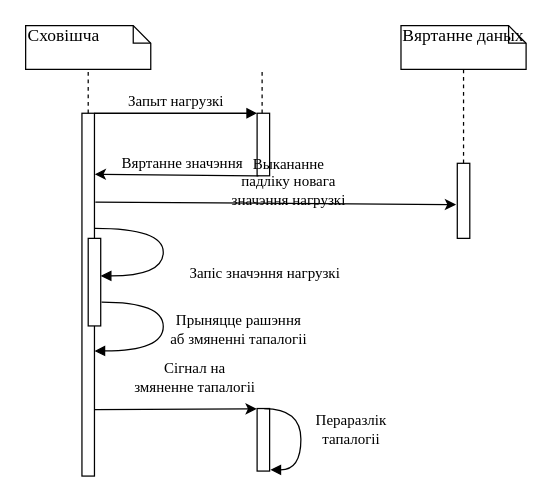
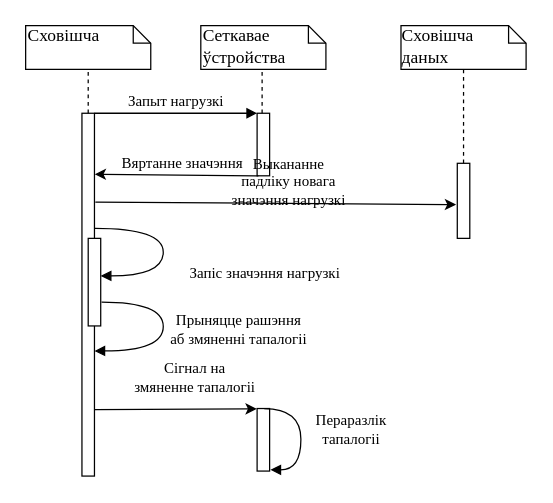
  <mxCell id="0" />
  <mxCell id="1" parent="0" />
  <mxCell id="2" value="" style="group" vertex="1" connectable="0" parent="1"><mxGeometry x="20" y="20" width="400" height="360" as="geometry" /></mxCell>
  <mxCell id="3" value="" style="group" vertex="1" connectable="0" parent="2" treatAsSingle="0"><mxGeometry width="400" height="360" as="geometry" /></mxCell>
  <mxCell id="4" value="&lt;font face=&quot;Times New Roman&quot;&gt;Прыняцце рашэння&lt;br&gt;аб змяненні тапалогіі&lt;br&gt;&lt;/font&gt;" style="html=1;verticalAlign=bottom;endArrow=block;labelBackgroundColor=none;fontFamily=Verdana;fontSize=12;elbow=vertical;edgeStyle=orthogonalEdgeStyle;curved=1;exitX=1.066;exitY=0.713;exitPerimeter=0;" parent="3" edge="1"><mxGeometry x="0.233" y="-60" relative="1" as="geometry"><mxPoint x="60.66" y="220.91" as="sourcePoint" /><mxPoint x="55" y="260" as="targetPoint" /><Array as="points"><mxPoint x="110" y="221" /><mxPoint x="110" y="260" /></Array><mxPoint x="60" y="60" as="offset" /></mxGeometry></mxCell>
  <mxCell id="5" value="&lt;font style=&quot;font-size: 14px&quot; face=&quot;Times New Roman&quot;&gt;Сховішча&lt;/font&gt;" style="shape=note;whiteSpace=wrap;html=1;size=14;verticalAlign=top;align=left;spacingTop=-6;rounded=0;shadow=0;comic=0;labelBackgroundColor=none;strokeWidth=1;fontFamily=Verdana;fontSize=12" parent="3" vertex="1"><mxGeometry width="100" height="35" as="geometry" /></mxCell>
- <mxCell id="7" value="&lt;div align=&quot;left&quot;&gt;&lt;font style=&quot;font-size: 14px&quot; face=&quot;Times New Roman&quot;&gt;Вяртанне даных&lt;/font&gt;&lt;br&gt;&lt;/div&gt;" style="shape=note;whiteSpace=wrap;html=1;size=14;verticalAlign=top;align=center;spacingTop=-6;rounded=0;shadow=0;comic=0;labelBackgroundColor=none;strokeWidth=1;fontFamily=Verdana;fontSize=12" parent="3" vertex="1"><mxGeometry x="300" width="100" height="35" as="geometry" /></mxCell>
+ <mxCell id="6" value="&lt;font style=&quot;font-size: 14px&quot; face=&quot;Times New Roman&quot;&gt;Сеткавае ўстройства&lt;br&gt;&lt;/font&gt;" style="shape=note;whiteSpace=wrap;html=1;size=14;verticalAlign=top;align=left;spacingTop=-6;rounded=0;shadow=0;comic=0;labelBackgroundColor=none;strokeWidth=1;fontFamily=Verdana;fontSize=12" parent="3" vertex="1"><mxGeometry x="140" width="100" height="35" as="geometry" /></mxCell>
+ <mxCell id="7" value="&lt;div align=&quot;left&quot;&gt;&lt;font style=&quot;font-size: 14px&quot; face=&quot;Times New Roman&quot;&gt;Сховішча даных&lt;/font&gt;&lt;br&gt;&lt;/div&gt;" style="shape=note;whiteSpace=wrap;html=1;size=14;verticalAlign=top;align=center;spacingTop=-6;rounded=0;shadow=0;comic=0;labelBackgroundColor=none;strokeWidth=1;fontFamily=Verdana;fontSize=12" parent="3" vertex="1"><mxGeometry x="300" width="100" height="35" as="geometry" /></mxCell>
  <mxCell id="8" value="" style="html=1;points=[];perimeter=orthogonalPerimeter;rounded=0;shadow=0;comic=0;labelBackgroundColor=none;strokeWidth=1;fontFamily=Verdana;fontSize=12;align=center;" parent="3" vertex="1"><mxGeometry x="45" y="70" width="10" height="290" as="geometry" /></mxCell>
  <mxCell id="9" value="" style="html=1;points=[];perimeter=orthogonalPerimeter;rounded=0;shadow=0;comic=0;labelBackgroundColor=none;strokeWidth=1;fontFamily=Verdana;fontSize=12;align=center;" parent="3" vertex="1"><mxGeometry x="185" y="70" width="10" height="50" as="geometry" /></mxCell>
  <mxCell id="10" value="" style="html=1;points=[];perimeter=orthogonalPerimeter;rounded=0;shadow=0;comic=0;labelBackgroundColor=none;strokeWidth=1;fontFamily=Verdana;fontSize=12;align=center;" parent="3" vertex="1"><mxGeometry x="345" y="110" width="10" height="60" as="geometry" /></mxCell>
  <mxCell id="11" value="" style="endArrow=none;dashed=1;html=1;entryX=0.5;entryY=1;entryDx=0;entryDy=0;entryPerimeter=0;" parent="3" target="5" edge="1"><mxGeometry width="50" height="50" relative="1" as="geometry"><mxPoint x="50" y="70" as="sourcePoint" /><mxPoint x="230" y="140" as="targetPoint" /></mxGeometry></mxCell>
  <mxCell id="12" value="" style="endArrow=none;dashed=1;html=1;entryX=0.5;entryY=1;entryDx=0;entryDy=0;entryPerimeter=0;" parent="3" edge="1"><mxGeometry width="50" height="50" relative="1" as="geometry"><mxPoint x="189" y="70" as="sourcePoint" /><mxPoint x="189" y="35" as="targetPoint" /></mxGeometry></mxCell>
  <mxCell id="13" value="" style="endArrow=none;dashed=1;html=1;exitX=0.5;exitY=0;exitDx=0;exitDy=0;exitPerimeter=0;" parent="3" source="10" edge="1"><mxGeometry width="50" height="50" relative="1" as="geometry"><mxPoint x="350" y="90" as="sourcePoint" /><mxPoint x="350" y="35" as="targetPoint" /></mxGeometry></mxCell>
  <mxCell id="14" value="&lt;font face=&quot;Times New Roman&quot;&gt;Запыт нагрузкі&lt;/font&gt;" style="html=1;verticalAlign=bottom;endArrow=block;entryX=0;entryY=0;labelBackgroundColor=none;fontFamily=Verdana;fontSize=12;edgeStyle=elbowEdgeStyle;elbow=vertical;" parent="3" source="8" target="9" edge="1"><mxGeometry relative="1" as="geometry"><mxPoint x="120" y="80" as="sourcePoint" /></mxGeometry></mxCell>
  <mxCell id="15" value="" style="endArrow=classic;html=1;exitX=0.1;exitY=1;exitDx=0;exitDy=0;exitPerimeter=0;entryX=1.024;entryY=0.168;entryDx=0;entryDy=0;entryPerimeter=0;" parent="3" source="9" target="8" edge="1"><mxGeometry width="50" height="50" relative="1" as="geometry"><mxPoint x="320" y="180" as="sourcePoint" /><mxPoint x="90" y="140" as="targetPoint" /></mxGeometry></mxCell>
  <mxCell id="16" value="&lt;font face=&quot;Times New Roman&quot;&gt;Вяртанне значэння&lt;/font&gt;" style="text;html=1;align=center;verticalAlign=middle;resizable=0;points=[];autosize=1;" parent="3" vertex="1"><mxGeometry x="70" y="100" width="110" height="20" as="geometry" /></mxCell>
  <mxCell id="17" value="" style="endArrow=classic;html=1;exitX=1.071;exitY=0.245;exitDx=0;exitDy=0;exitPerimeter=0;" parent="3" source="8" edge="1"><mxGeometry width="50" height="50" relative="1" as="geometry"><mxPoint x="70" y="150" as="sourcePoint" /><mxPoint x="344" y="143" as="targetPoint" /></mxGeometry></mxCell>
  <mxCell id="18" value="&lt;font face=&quot;Times New Roman&quot;&gt;Запіс значэння нагрузкі&lt;br&gt;&lt;/font&gt;" style="text;html=1;align=center;verticalAlign=middle;resizable=0;points=[];autosize=1;" parent="3" vertex="1"><mxGeometry x="121" y="188" width="140" height="20" as="geometry" /></mxCell>
  <mxCell id="19" value="" style="html=1;points=[];perimeter=orthogonalPerimeter;rounded=0;shadow=0;comic=0;labelBackgroundColor=none;strokeWidth=1;fontFamily=Verdana;fontSize=12;align=center;" parent="3" vertex="1"><mxGeometry x="50" y="170" width="10" height="70" as="geometry" /></mxCell>
  <mxCell id="20" value="&lt;font face=&quot;Times New Roman&quot;&gt;Выкананне&lt;br&gt;падліку новага&lt;br&gt;значэння нагрузкі&lt;br&gt;&lt;/font&gt;" style="html=1;verticalAlign=bottom;endArrow=block;labelBackgroundColor=none;fontFamily=Verdana;fontSize=12;elbow=vertical;edgeStyle=orthogonalEdgeStyle;curved=1;entryX=1;entryY=0.286;entryPerimeter=0;exitX=1.038;exitY=0.345;exitPerimeter=0;" parent="3" edge="1"><mxGeometry x="0.298" y="50" relative="1" as="geometry"><mxPoint x="55.38" y="162.1" as="sourcePoint" /><mxPoint x="60" y="200.02" as="targetPoint" /><Array as="points"><mxPoint x="110" y="162" /><mxPoint x="110" y="200" /></Array><mxPoint x="50" y="-50" as="offset" /></mxGeometry></mxCell>
  <mxCell id="21" value="" style="html=1;points=[];perimeter=orthogonalPerimeter;rounded=0;shadow=0;comic=0;labelBackgroundColor=none;strokeWidth=1;fontFamily=Verdana;fontSize=12;align=center;" parent="3" vertex="1"><mxGeometry x="185" y="306" width="10" height="50" as="geometry" /></mxCell>
  <mxCell id="22" value="" style="endArrow=classic;html=1;entryX=-0.033;entryY=0.005;entryDx=0;entryDy=0;entryPerimeter=0;exitX=1.014;exitY=0.502;exitDx=0;exitDy=0;exitPerimeter=0;" parent="3" target="21" edge="1"><mxGeometry width="50" height="50" relative="1" as="geometry"><mxPoint x="55.14" y="306.88" as="sourcePoint" /><mxPoint x="180" y="276" as="targetPoint" /></mxGeometry></mxCell>
  <mxCell id="23" value="&lt;font face=&quot;Times New Roman&quot;&gt;Сігнал на&lt;br&gt;змяненне тапалогіі&lt;br&gt;&lt;/font&gt;" style="text;html=1;align=center;verticalAlign=middle;resizable=0;points=[];autosize=1;" parent="3" vertex="1"><mxGeometry x="80" y="266" width="110" height="30" as="geometry" /></mxCell>
  <mxCell id="24" value="&lt;font face=&quot;Times New Roman&quot;&gt;Пераразлік&lt;br&gt;тапалогіі&lt;br&gt;&lt;/font&gt;" style="html=1;verticalAlign=bottom;endArrow=block;labelBackgroundColor=none;fontFamily=Verdana;fontSize=12;elbow=vertical;edgeStyle=orthogonalEdgeStyle;curved=1;exitX=1.066;exitY=0.713;exitPerimeter=0;entryX=1.062;entryY=0.98;entryDx=0;entryDy=0;entryPerimeter=0;" parent="3" target="21" edge="1"><mxGeometry x="0.525" y="-43" relative="1" as="geometry"><mxPoint x="190.66" y="306.01" as="sourcePoint" /><mxPoint x="185" y="345.1" as="targetPoint" /><Array as="points"><mxPoint x="220" y="306" /><mxPoint x="220" y="355" /></Array><mxPoint x="40" y="28" as="offset" /></mxGeometry></mxCell>
